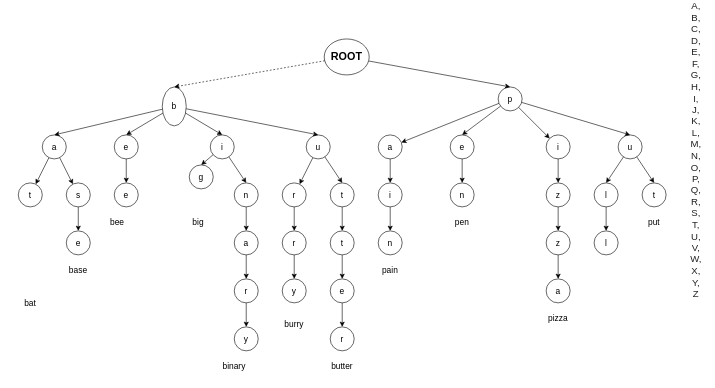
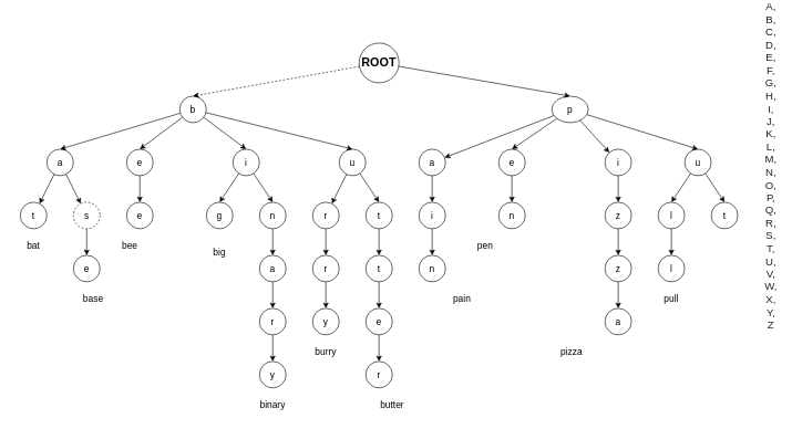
  <mxCell id="0" />
  <mxCell id="1" parent="0" />
  <mxCell id="2" style="rounded=0;orthogonalLoop=1;jettySize=auto;html=1;entryX=0.5;entryY=0;entryDx=0;entryDy=0;fontSize=14;dashed=1;" parent="1" source="4" target="9" edge="1"><mxGeometry relative="1" as="geometry" /></mxCell>
  <mxCell id="3" style="edgeStyle=none;rounded=0;orthogonalLoop=1;jettySize=auto;html=1;entryX=0.5;entryY=0;entryDx=0;entryDy=0;fontSize=14;" parent="1" source="4" target="26" edge="1"><mxGeometry relative="1" as="geometry" /></mxCell>
- <mxCell id="4" value="ROOT" style="ellipse;whiteSpace=wrap;html=1;aspect=fixed;fillColor=none;fontStyle=1;fontSize=18;" parent="1" vertex="1"><mxGeometry x="540" y="20" width="75" height="60" as="geometry" /></mxCell>
+ <mxCell id="4" value="ROOT" style="ellipse;whiteSpace=wrap;html=1;aspect=fixed;fillColor=none;fontStyle=1;fontSize=18;" parent="1" vertex="1"><mxGeometry x="540" y="20" width="60" height="60" as="geometry" /></mxCell>
  <mxCell id="5" style="rounded=0;orthogonalLoop=1;jettySize=auto;html=1;entryX=0.5;entryY=0;entryDx=0;entryDy=0;fontSize=14;" parent="1" source="9" target="12" edge="1"><mxGeometry relative="1" as="geometry" /></mxCell>
  <mxCell id="6" style="edgeStyle=none;rounded=0;orthogonalLoop=1;jettySize=auto;html=1;entryX=0.5;entryY=0;entryDx=0;entryDy=0;fontSize=14;" parent="1" source="9" target="39" edge="1"><mxGeometry relative="1" as="geometry" /></mxCell>
  <mxCell id="7" style="edgeStyle=none;rounded=0;orthogonalLoop=1;jettySize=auto;html=1;entryX=0.5;entryY=0;entryDx=0;entryDy=0;fontSize=14;" parent="1" source="9" target="48" edge="1"><mxGeometry relative="1" as="geometry" /></mxCell>
  <mxCell id="8" style="edgeStyle=none;rounded=0;orthogonalLoop=1;jettySize=auto;html=1;entryX=0.5;entryY=0;entryDx=0;entryDy=0;fontSize=14;" parent="1" source="9" target="52" edge="1"><mxGeometry relative="1" as="geometry" /></mxCell>
- <mxCell id="9" value="b" style="ellipse;whiteSpace=wrap;html=1;aspect=fixed;fillColor=none;fontStyle=0;fontSize=14;" parent="1" vertex="1"><mxGeometry x="270" y="100" width="40" height="65" as="geometry" /></mxCell>
+ <mxCell id="9" value="b" style="ellipse;whiteSpace=wrap;html=1;aspect=fixed;fillColor=none;fontStyle=0;fontSize=14;" parent="1" vertex="1"><mxGeometry x="270" y="100" width="40" height="40" as="geometry" /></mxCell>
  <mxCell id="10" style="edgeStyle=none;rounded=0;orthogonalLoop=1;jettySize=auto;html=1;entryX=0.5;entryY=0;entryDx=0;entryDy=0;fontSize=14;" parent="1" source="12" target="13" edge="1"><mxGeometry relative="1" as="geometry" /></mxCell>
  <mxCell id="11" style="edgeStyle=none;rounded=0;orthogonalLoop=1;jettySize=auto;html=1;entryX=0.5;entryY=0;entryDx=0;entryDy=0;fontSize=14;" parent="1" source="12" target="16" edge="1"><mxGeometry relative="1" as="geometry" /></mxCell>
  <mxCell id="12" value="i" style="ellipse;whiteSpace=wrap;html=1;aspect=fixed;fillColor=none;fontStyle=0;fontSize=14;" parent="1" vertex="1"><mxGeometry x="350" y="180" width="40" height="40" as="geometry" /></mxCell>
- <mxCell id="13" value="g" style="ellipse;whiteSpace=wrap;html=1;aspect=fixed;fillColor=none;fontStyle=0;fontSize=14;" parent="1" vertex="1"><mxGeometry x="315" y="230" width="40" height="40" as="geometry" /></mxCell>
+ <mxCell id="13" value="g" style="ellipse;whiteSpace=wrap;html=1;aspect=fixed;fillColor=none;fontStyle=0;fontSize=14;" parent="1" vertex="1"><mxGeometry x="310" y="260" width="40" height="40" as="geometry" /></mxCell>
  <mxCell id="14" value="&lt;span style=&quot;color: rgb(32, 33, 36); font-family: arial, sans-serif; font-size: 16px; text-align: start; background-color: rgb(255, 255, 255);&quot;&gt;A, B, C, D, E, F, G, H, I, J, K, L, M, N, O, P, Q, R, S, T, U, V, W, X, Y, Z&lt;/span&gt;" style="text;html=1;strokeColor=none;fillColor=none;align=center;verticalAlign=middle;whiteSpace=wrap;rounded=0;fontSize=14;" parent="1" vertex="1"><mxGeometry x="1150" y="190" width="20" height="30" as="geometry" /></mxCell>
  <mxCell id="15" style="edgeStyle=none;rounded=0;orthogonalLoop=1;jettySize=auto;html=1;entryX=0.5;entryY=0;entryDx=0;entryDy=0;fontSize=14;" parent="1" source="16" target="18" edge="1"><mxGeometry relative="1" as="geometry" /></mxCell>
  <mxCell id="16" value="n" style="ellipse;whiteSpace=wrap;html=1;aspect=fixed;fillColor=none;fontStyle=0;fontSize=14;" parent="1" vertex="1"><mxGeometry x="390" y="260" width="40" height="40" as="geometry" /></mxCell>
  <mxCell id="17" style="edgeStyle=none;rounded=0;orthogonalLoop=1;jettySize=auto;html=1;entryX=0.5;entryY=0;entryDx=0;entryDy=0;fontSize=14;" parent="1" source="18" target="20" edge="1"><mxGeometry relative="1" as="geometry" /></mxCell>
  <mxCell id="18" value="a" style="ellipse;whiteSpace=wrap;html=1;aspect=fixed;fillColor=none;fontStyle=0;fontSize=14;" parent="1" vertex="1"><mxGeometry x="390" y="340" width="40" height="40" as="geometry" /></mxCell>
  <mxCell id="19" style="edgeStyle=none;rounded=0;orthogonalLoop=1;jettySize=auto;html=1;entryX=0.5;entryY=0;entryDx=0;entryDy=0;fontSize=14;" parent="1" source="20" target="21" edge="1"><mxGeometry relative="1" as="geometry" /></mxCell>
  <mxCell id="20" value="r" style="ellipse;whiteSpace=wrap;html=1;aspect=fixed;fillColor=none;fontStyle=0;fontSize=14;" parent="1" vertex="1"><mxGeometry x="390" y="420" width="40" height="40" as="geometry" /></mxCell>
  <mxCell id="21" value="y" style="ellipse;whiteSpace=wrap;html=1;aspect=fixed;fillColor=none;fontStyle=0;fontSize=14;" parent="1" vertex="1"><mxGeometry x="390" y="500" width="40" height="40" as="geometry" /></mxCell>
  <mxCell id="22" style="edgeStyle=none;rounded=0;orthogonalLoop=1;jettySize=auto;html=1;entryX=0.5;entryY=0;entryDx=0;entryDy=0;fontSize=14;" parent="1" source="26" target="28" edge="1"><mxGeometry relative="1" as="geometry" /></mxCell>
  <mxCell id="23" style="edgeStyle=none;rounded=0;orthogonalLoop=1;jettySize=auto;html=1;entryX=0.5;entryY=0;entryDx=0;entryDy=0;fontSize=14;" parent="1" source="26" target="32" edge="1"><mxGeometry relative="1" as="geometry" /></mxCell>
  <mxCell id="24" value="" style="rounded=0;orthogonalLoop=1;jettySize=auto;html=1;" parent="1" source="26" target="67" edge="1"><mxGeometry relative="1" as="geometry" /></mxCell>
  <mxCell id="25" value="" style="edgeStyle=none;rounded=0;orthogonalLoop=1;jettySize=auto;html=1;" parent="1" source="26" target="73" edge="1"><mxGeometry relative="1" as="geometry" /></mxCell>
- <mxCell id="26" value="p" style="ellipse;whiteSpace=wrap;html=1;aspect=fixed;fillColor=none;fontStyle=0;fontSize=14;" parent="1" vertex="1"><mxGeometry x="830" y="100" width="40" height="40" as="geometry" /></mxCell>
+ <mxCell id="26" value="p" style="ellipse;whiteSpace=wrap;html=1;aspect=fixed;fillColor=none;fontStyle=0;fontSize=14;" parent="1" vertex="1"><mxGeometry x="830" y="100" width="55" height="40" as="geometry" /></mxCell>
  <mxCell id="27" style="edgeStyle=none;rounded=0;orthogonalLoop=1;jettySize=auto;html=1;entryX=0.5;entryY=0;entryDx=0;entryDy=0;fontSize=14;" parent="1" source="28" target="29" edge="1"><mxGeometry relative="1" as="geometry" /></mxCell>
  <mxCell id="28" value="e" style="ellipse;whiteSpace=wrap;html=1;aspect=fixed;fillColor=none;fontStyle=0;fontSize=14;" parent="1" vertex="1"><mxGeometry x="750" y="180" width="40" height="40" as="geometry" /></mxCell>
  <mxCell id="29" value="n" style="ellipse;whiteSpace=wrap;html=1;aspect=fixed;fillColor=none;fontStyle=0;fontSize=14;" parent="1" vertex="1"><mxGeometry x="750" y="260" width="40" height="40" as="geometry" /></mxCell>
  <mxCell id="30" style="edgeStyle=none;rounded=0;orthogonalLoop=1;jettySize=auto;html=1;entryX=0.5;entryY=0;entryDx=0;entryDy=0;fontSize=14;" parent="1" source="32" target="33" edge="1"><mxGeometry relative="1" as="geometry" /></mxCell>
  <mxCell id="31" style="edgeStyle=none;rounded=0;orthogonalLoop=1;jettySize=auto;html=1;entryX=0.5;entryY=0;entryDx=0;entryDy=0;fontSize=14;" parent="1" source="32" target="35" edge="1"><mxGeometry relative="1" as="geometry" /></mxCell>
  <mxCell id="32" value="u" style="ellipse;whiteSpace=wrap;html=1;aspect=fixed;fillColor=none;fontStyle=0;fontSize=14;" parent="1" vertex="1"><mxGeometry x="1030" y="180" width="40" height="40" as="geometry" /></mxCell>
  <mxCell id="33" value="t" style="ellipse;whiteSpace=wrap;html=1;aspect=fixed;fillColor=none;fontStyle=0;fontSize=14;" parent="1" vertex="1"><mxGeometry x="1070" y="260" width="40" height="40" as="geometry" /></mxCell>
  <mxCell id="34" style="edgeStyle=none;rounded=0;orthogonalLoop=1;jettySize=auto;html=1;entryX=0.5;entryY=0;entryDx=0;entryDy=0;fontSize=14;" parent="1" source="35" target="36" edge="1"><mxGeometry relative="1" as="geometry" /></mxCell>
  <mxCell id="35" value="l" style="ellipse;whiteSpace=wrap;html=1;aspect=fixed;fillColor=none;fontStyle=0;fontSize=14;" parent="1" vertex="1"><mxGeometry x="990" y="260" width="40" height="40" as="geometry" /></mxCell>
  <mxCell id="36" value="l" style="ellipse;whiteSpace=wrap;html=1;aspect=fixed;fillColor=none;fontStyle=0;fontSize=14;" parent="1" vertex="1"><mxGeometry x="990" y="340" width="40" height="40" as="geometry" /></mxCell>
  <mxCell id="37" style="edgeStyle=none;rounded=0;orthogonalLoop=1;jettySize=auto;html=1;entryX=0.5;entryY=0;entryDx=0;entryDy=0;fontSize=14;" parent="1" source="39" target="41" edge="1"><mxGeometry relative="1" as="geometry" /></mxCell>
  <mxCell id="38" value="" style="edgeStyle=none;rounded=0;orthogonalLoop=1;jettySize=auto;html=1;" parent="1" source="39" target="81" edge="1"><mxGeometry relative="1" as="geometry" /></mxCell>
  <mxCell id="39" value="u" style="ellipse;whiteSpace=wrap;html=1;aspect=fixed;fillColor=none;fontStyle=0;fontSize=14;" parent="1" vertex="1"><mxGeometry x="510" y="180" width="40" height="40" as="geometry" /></mxCell>
  <mxCell id="40" style="edgeStyle=none;rounded=0;orthogonalLoop=1;jettySize=auto;html=1;entryX=0.5;entryY=0;entryDx=0;entryDy=0;fontSize=14;" parent="1" source="41" target="43" edge="1"><mxGeometry relative="1" as="geometry" /></mxCell>
  <mxCell id="41" value="t" style="ellipse;whiteSpace=wrap;html=1;aspect=fixed;fillColor=none;fontStyle=0;fontSize=14;" parent="1" vertex="1"><mxGeometry x="550" y="260" width="40" height="40" as="geometry" /></mxCell>
  <mxCell id="42" style="edgeStyle=none;rounded=0;orthogonalLoop=1;jettySize=auto;html=1;entryX=0.5;entryY=0;entryDx=0;entryDy=0;fontSize=14;" parent="1" source="43" target="45" edge="1"><mxGeometry relative="1" as="geometry" /></mxCell>
  <mxCell id="43" value="t" style="ellipse;whiteSpace=wrap;html=1;aspect=fixed;fillColor=none;fontStyle=0;fontSize=14;" parent="1" vertex="1"><mxGeometry x="550" y="340" width="40" height="40" as="geometry" /></mxCell>
  <mxCell id="44" style="edgeStyle=none;rounded=0;orthogonalLoop=1;jettySize=auto;html=1;entryX=0.5;entryY=0;entryDx=0;entryDy=0;fontSize=14;" parent="1" source="45" target="46" edge="1"><mxGeometry relative="1" as="geometry" /></mxCell>
  <mxCell id="45" value="e" style="ellipse;whiteSpace=wrap;html=1;aspect=fixed;fillColor=none;fontStyle=0;fontSize=14;" parent="1" vertex="1"><mxGeometry x="550" y="420" width="40" height="40" as="geometry" /></mxCell>
  <mxCell id="46" value="r" style="ellipse;whiteSpace=wrap;html=1;aspect=fixed;fillColor=none;fontStyle=0;fontSize=14;" parent="1" vertex="1"><mxGeometry x="550" y="500" width="40" height="40" as="geometry" /></mxCell>
  <mxCell id="47" value="" style="edgeStyle=none;rounded=0;orthogonalLoop=1;jettySize=auto;html=1;fontSize=14;" parent="1" source="48" target="49" edge="1"><mxGeometry relative="1" as="geometry" /></mxCell>
  <mxCell id="48" value="e" style="ellipse;whiteSpace=wrap;html=1;aspect=fixed;fillColor=none;fontStyle=0;fontSize=14;" parent="1" vertex="1"><mxGeometry x="190" y="180" width="40" height="40" as="geometry" /></mxCell>
  <mxCell id="49" value="e" style="ellipse;whiteSpace=wrap;html=1;aspect=fixed;fillColor=none;fontStyle=0;fontSize=14;" parent="1" vertex="1"><mxGeometry x="190" y="260" width="40" height="40" as="geometry" /></mxCell>
  <mxCell id="50" value="" style="edgeStyle=none;rounded=0;orthogonalLoop=1;jettySize=auto;html=1;fontSize=14;" parent="1" source="52" target="53" edge="1"><mxGeometry relative="1" as="geometry" /></mxCell>
  <mxCell id="51" value="" style="edgeStyle=none;rounded=0;orthogonalLoop=1;jettySize=auto;html=1;fontSize=14;" parent="1" source="52" target="55" edge="1"><mxGeometry relative="1" as="geometry" /></mxCell>
  <mxCell id="52" value="a" style="ellipse;whiteSpace=wrap;html=1;aspect=fixed;fillColor=none;fontStyle=0;fontSize=14;" parent="1" vertex="1"><mxGeometry y="180" width="40" height="40" as="geometry" x="70" /></mxCell>
  <mxCell id="53" value="t" style="ellipse;whiteSpace=wrap;html=1;aspect=fixed;fillColor=none;fontStyle=0;fontSize=14;" parent="1" vertex="1"><mxGeometry x="30" y="260" width="40" height="40" as="geometry" /></mxCell>
  <mxCell id="54" value="" style="edgeStyle=none;rounded=0;orthogonalLoop=1;jettySize=auto;html=1;fontSize=14;" parent="1" source="55" target="56" edge="1"><mxGeometry relative="1" as="geometry" /></mxCell>
- <mxCell id="55" value="s" style="ellipse;whiteSpace=wrap;html=1;aspect=fixed;fillColor=none;fontStyle=0;fontSize=14;" parent="1" vertex="1"><mxGeometry x="110" y="260" width="40" height="40" as="geometry" /></mxCell>
+ <mxCell id="55" value="s" style="ellipse;whiteSpace=wrap;html=1;aspect=fixed;fillColor=none;fontStyle=0;fontSize=14;dashed=1;" parent="1" vertex="1"><mxGeometry x="110" y="260" width="40" height="40" as="geometry" /></mxCell>
  <mxCell id="56" value="e" style="ellipse;whiteSpace=wrap;html=1;aspect=fixed;fillColor=none;fontStyle=0;fontSize=14;" parent="1" vertex="1"><mxGeometry x="110" y="340" width="40" height="40" as="geometry" /></mxCell>
- <mxCell id="57" value="bat" style="text;html=1;strokeColor=none;fillColor=none;align=center;verticalAlign=middle;whiteSpace=wrap;rounded=0;fontSize=14;" parent="1" vertex="1"><mxGeometry x="20" y="445" width="60" height="30" as="geometry" /></mxCell>
- <mxCell id="58" value="base" style="text;html=1;strokeColor=none;fillColor=none;align=center;verticalAlign=middle;whiteSpace=wrap;rounded=0;fontSize=14;" parent="1" vertex="1"><mxGeometry x="100" y="390" width="60" height="30" as="geometry" /></mxCell>
- <mxCell id="59" value="binary" style="text;html=1;strokeColor=none;fillColor=none;align=center;verticalAlign=middle;whiteSpace=wrap;rounded=0;fontSize=14;" parent="1" vertex="1"><mxGeometry x="360" y="550" width="60" height="30" as="geometry" /></mxCell>
+ <mxCell id="57" value="bat" style="text;html=1;strokeColor=none;fillColor=none;align=center;verticalAlign=middle;whiteSpace=wrap;rounded=0;fontSize=14;" parent="1" vertex="1"><mxGeometry x="20" y="310" width="60" height="30" as="geometry" /></mxCell>
+ <mxCell id="58" value="base" style="text;html=1;strokeColor=none;fillColor=none;align=center;verticalAlign=middle;whiteSpace=wrap;rounded=0;fontSize=14;" parent="1" vertex="1"><mxGeometry x="110" y="390" width="60" height="30" as="geometry" /></mxCell>
+ <mxCell id="59" value="binary" style="text;html=1;strokeColor=none;fillColor=none;align=center;verticalAlign=middle;whiteSpace=wrap;rounded=0;fontSize=14;" parent="1" vertex="1"><mxGeometry x="380" y="550" width="60" height="30" as="geometry" /></mxCell>
  <mxCell id="60" value="bee" style="text;html=1;strokeColor=none;fillColor=none;align=center;verticalAlign=middle;whiteSpace=wrap;rounded=0;fontSize=14;" parent="1" vertex="1"><mxGeometry x="165" y="310" width="60" height="30" as="geometry" /></mxCell>
- <mxCell id="61" value="big" style="text;html=1;strokeColor=none;fillColor=none;align=center;verticalAlign=middle;whiteSpace=wrap;rounded=0;fontSize=14;" parent="1" vertex="1"><mxGeometry x="300" y="310" width="60" height="30" as="geometry" /></mxCell>
- <mxCell id="62" value="butter" style="text;html=1;strokeColor=none;fillColor=none;align=center;verticalAlign=middle;whiteSpace=wrap;rounded=0;fontSize=14;" parent="1" vertex="1"><mxGeometry x="540" y="550" width="60" height="30" as="geometry" /></mxCell>
- <mxCell id="63" value="pen" style="text;html=1;strokeColor=none;fillColor=none;align=center;verticalAlign=middle;whiteSpace=wrap;rounded=0;fontSize=14;" parent="1" vertex="1"><mxGeometry x="740" y="310" width="60" height="30" as="geometry" /></mxCell>
- <mxCell id="65" value="put" style="text;html=1;strokeColor=none;fillColor=none;align=center;verticalAlign=middle;whiteSpace=wrap;rounded=0;fontSize=14;" parent="1" vertex="1"><mxGeometry x="1060" y="310" width="60" height="30" as="geometry" /></mxCell>
+ <mxCell id="61" value="big" style="text;html=1;strokeColor=none;fillColor=none;align=center;verticalAlign=middle;whiteSpace=wrap;rounded=0;fontSize=14;" parent="1" vertex="1"><mxGeometry x="300" y="320" width="60" height="30" as="geometry" /></mxCell>
+ <mxCell id="62" value="butter" style="text;html=1;strokeColor=none;fillColor=none;align=center;verticalAlign=middle;whiteSpace=wrap;rounded=0;fontSize=14;" parent="1" vertex="1"><mxGeometry x="560" y="550" width="60" height="30" as="geometry" /></mxCell>
+ <mxCell id="63" value="pen" style="text;html=1;strokeColor=none;fillColor=none;align=center;verticalAlign=middle;whiteSpace=wrap;rounded=0;fontSize=14;" parent="1" vertex="1"><mxGeometry x="700" y="310" width="60" height="30" as="geometry" /></mxCell>
+ <mxCell id="64" value="pull" style="text;html=1;strokeColor=none;fillColor=none;align=center;verticalAlign=middle;whiteSpace=wrap;rounded=0;fontSize=14;" parent="1" vertex="1"><mxGeometry x="980" y="390" width="60" height="30" as="geometry" /></mxCell>
  <mxCell id="66" value="" style="edgeStyle=none;rounded=0;orthogonalLoop=1;jettySize=auto;html=1;" parent="1" source="67" target="69" edge="1"><mxGeometry relative="1" as="geometry" /></mxCell>
  <mxCell id="67" value="a" style="ellipse;whiteSpace=wrap;html=1;aspect=fixed;fillColor=none;fontStyle=0;fontSize=14;" parent="1" vertex="1"><mxGeometry x="630" y="180" width="40" height="40" as="geometry" /></mxCell>
  <mxCell id="68" value="" style="edgeStyle=none;rounded=0;orthogonalLoop=1;jettySize=auto;html=1;" parent="1" source="69" target="70" edge="1"><mxGeometry relative="1" as="geometry" /></mxCell>
  <mxCell id="69" value="i" style="ellipse;whiteSpace=wrap;html=1;aspect=fixed;fillColor=none;fontStyle=0;fontSize=14;" parent="1" vertex="1"><mxGeometry x="630" y="260" width="40" height="40" as="geometry" /></mxCell>
  <mxCell id="70" value="n" style="ellipse;whiteSpace=wrap;html=1;aspect=fixed;fillColor=none;fontStyle=0;fontSize=14;" parent="1" vertex="1"><mxGeometry x="630" y="340" width="40" height="40" as="geometry" /></mxCell>
- <mxCell id="71" value="pain" style="text;html=1;strokeColor=none;fillColor=none;align=center;verticalAlign=middle;whiteSpace=wrap;rounded=0;fontSize=14;" parent="1" vertex="1"><mxGeometry x="620" y="390" width="60" height="30" as="geometry" /></mxCell>
+ <mxCell id="71" value="pain" style="text;html=1;strokeColor=none;fillColor=none;align=center;verticalAlign=middle;whiteSpace=wrap;rounded=0;fontSize=14;" parent="1" vertex="1"><mxGeometry x="665" y="390" width="60" height="30" as="geometry" /></mxCell>
  <mxCell id="72" value="" style="edgeStyle=none;rounded=0;orthogonalLoop=1;jettySize=auto;html=1;" parent="1" source="73" target="75" edge="1"><mxGeometry relative="1" as="geometry" /></mxCell>
  <mxCell id="73" value="i" style="ellipse;whiteSpace=wrap;html=1;aspect=fixed;fillColor=none;fontStyle=0;fontSize=14;" parent="1" vertex="1"><mxGeometry x="910" y="180" width="40" height="40" as="geometry" /></mxCell>
  <mxCell id="74" value="" style="edgeStyle=none;rounded=0;orthogonalLoop=1;jettySize=auto;html=1;" parent="1" source="75" target="77" edge="1"><mxGeometry relative="1" as="geometry" /></mxCell>
  <mxCell id="75" value="z" style="ellipse;whiteSpace=wrap;html=1;aspect=fixed;fillColor=none;fontStyle=0;fontSize=14;" parent="1" vertex="1"><mxGeometry x="910" y="260" width="40" height="40" as="geometry" /></mxCell>
  <mxCell id="76" value="" style="edgeStyle=none;rounded=0;orthogonalLoop=1;jettySize=auto;html=1;" parent="1" source="77" target="78" edge="1"><mxGeometry relative="1" as="geometry" /></mxCell>
  <mxCell id="77" value="z" style="ellipse;whiteSpace=wrap;html=1;aspect=fixed;fillColor=none;fontStyle=0;fontSize=14;" parent="1" vertex="1"><mxGeometry x="910" y="340" width="40" height="40" as="geometry" /></mxCell>
  <mxCell id="78" value="a" style="ellipse;whiteSpace=wrap;html=1;aspect=fixed;fillColor=none;fontStyle=0;fontSize=14;" parent="1" vertex="1"><mxGeometry x="910" y="420" width="40" height="40" as="geometry" /></mxCell>
- <mxCell id="79" value="pizza" style="text;html=1;strokeColor=none;fillColor=none;align=center;verticalAlign=middle;whiteSpace=wrap;rounded=0;fontSize=14;" parent="1" vertex="1"><mxGeometry x="900" y="470" width="60" height="30" as="geometry" /></mxCell>
+ <mxCell id="79" value="pizza" style="text;html=1;strokeColor=none;fillColor=none;align=center;verticalAlign=middle;whiteSpace=wrap;rounded=0;fontSize=14;" parent="1" vertex="1"><mxGeometry x="830" y="470" width="60" height="30" as="geometry" /></mxCell>
  <mxCell id="80" value="" style="edgeStyle=none;rounded=0;orthogonalLoop=1;jettySize=auto;html=1;" parent="1" source="81" target="83" edge="1"><mxGeometry relative="1" as="geometry" /></mxCell>
  <mxCell id="81" value="r" style="ellipse;whiteSpace=wrap;html=1;aspect=fixed;fillColor=none;fontStyle=0;fontSize=14;" parent="1" vertex="1"><mxGeometry x="470" y="260" width="40" height="40" as="geometry" /></mxCell>
  <mxCell id="82" value="" style="edgeStyle=none;rounded=0;orthogonalLoop=1;jettySize=auto;html=1;" parent="1" source="83" target="84" edge="1"><mxGeometry relative="1" as="geometry" /></mxCell>
  <mxCell id="83" value="r" style="ellipse;whiteSpace=wrap;html=1;aspect=fixed;fillColor=none;fontStyle=0;fontSize=14;" parent="1" vertex="1"><mxGeometry x="470" y="340" width="40" height="40" as="geometry" /></mxCell>
  <mxCell id="84" value="y" style="ellipse;whiteSpace=wrap;html=1;aspect=fixed;fillColor=none;fontStyle=0;fontSize=14;" parent="1" vertex="1"><mxGeometry x="470" y="420" width="40" height="40" as="geometry" /></mxCell>
- <mxCell id="85" value="burry" style="text;html=1;strokeColor=none;fillColor=none;align=center;verticalAlign=middle;whiteSpace=wrap;rounded=0;fontSize=14;" parent="1" vertex="1"><mxGeometry x="460" y="480" width="60" height="30" as="geometry" /></mxCell>
+ <mxCell id="85" value="burry" style="text;html=1;strokeColor=none;fillColor=none;align=center;verticalAlign=middle;whiteSpace=wrap;rounded=0;fontSize=14;" parent="1" vertex="1"><mxGeometry x="460" y="470" width="60" height="30" as="geometry" /></mxCell>
